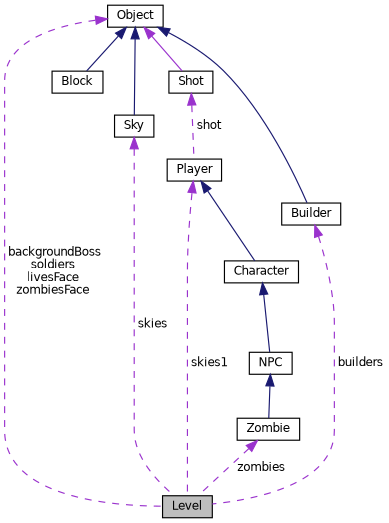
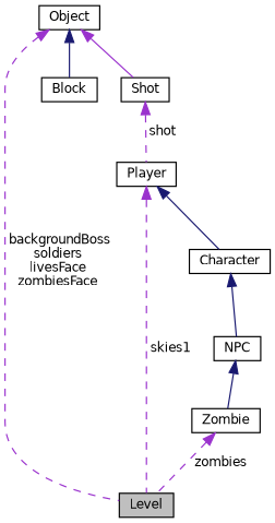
  digraph {
    node [color=black fillcolor=white fontname=Helvetica fontsize=10 shape=record style=filled]
    edge [color=darkorchid3 dir=back fontname=Helvetica fontsize=10 labelfontname=Helvetica labelfontsize=10 style=solid]
    n1 [fillcolor=grey75 fontcolor=black height=0.2 label=Level width=0.4]
    n2 [height=0.2 label=Zombie width=0.4]
    n3 [height=0.2 label=NPC width=0.4]
    n4 [height=0.2 label=Character width=0.4]
    n5 [height=0.2 label=Player width=0.4]
    n6 [height=0.2 label=Block width=0.4]
    n7 [height=0.2 label=Object width=0.4]
-   n8 [height=0.2 label=Sky width=0.4]
    n9 [height=0.2 label=Shot width=0.4]
-   n10 [height=0.2 label=Builder width=0.4]
    n2 -> n1 [label=" zombies" style=dashed]
    n3 -> n2 [color=midnightblue]
    n4 -> n3 [color=midnightblue]
    n5 -> n1 [label=" skies1" style=dashed]
    n5 -> n4 [color=midnightblue]
    n7 -> n1 [label=" backgroundBoss\nsoldiers\nlivesFace\nzombiesFace" style=dashed]
    n7 -> n6 [color=midnightblue]
-   n7 -> n8 [color=midnightblue]
    n7 -> n9
-   n7 -> n10 [color=midnightblue]
-   n8 -> n1 [label=" skies" style=dashed]
    n9 -> n5 [label=" shot" style=dashed]
-   n10 -> n1 [label=" builders" style=dashed]
  }
